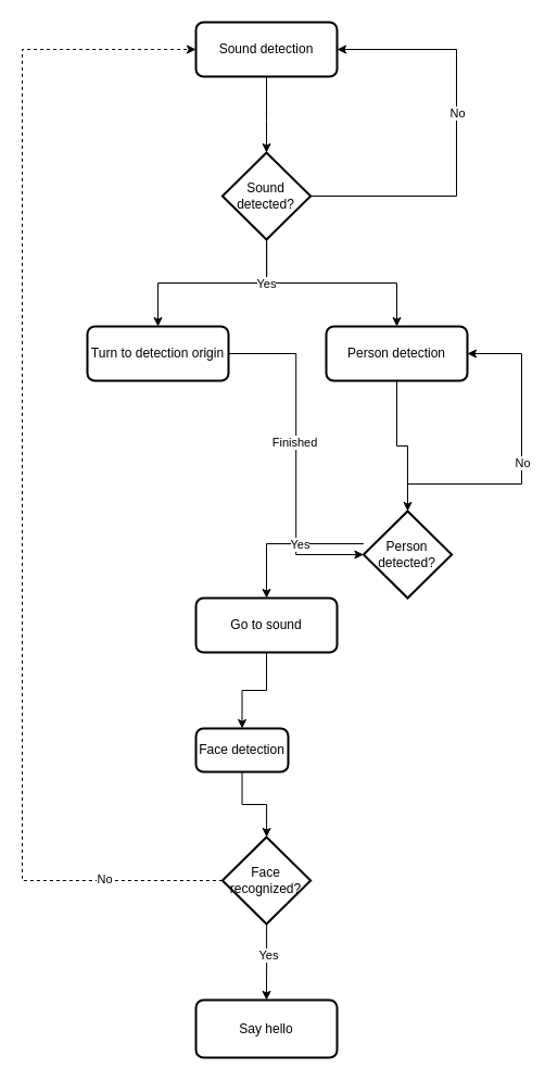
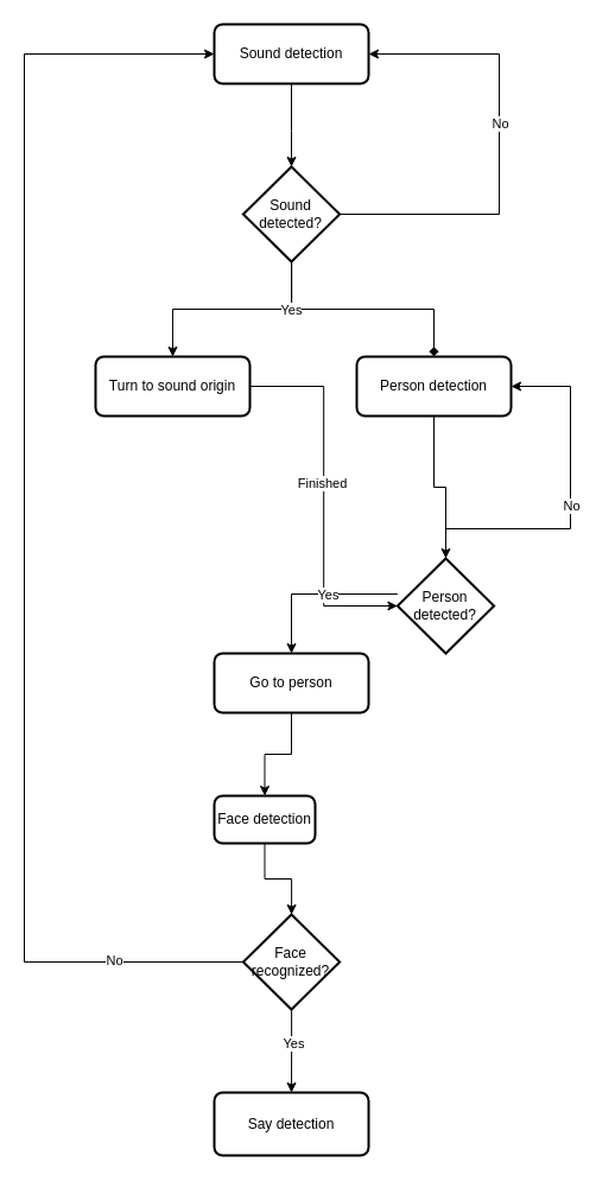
  <mxCell id="0" />
  <mxCell id="1" parent="0" />
- <mxCell id="2" style="edgeStyle=orthogonalEdgeStyle;rounded=0;orthogonalLoop=1;jettySize=auto;html=1;entryX=0.5;entryY=0;entryDx=0;entryDy=0;" parent="1" source="15" target="17" edge="1"><mxGeometry relative="1" as="geometry"><Array as="points"><mxPoint x="245" y="260" /><mxPoint x="365" y="260" /></Array></mxGeometry></mxCell>
+ <mxCell id="2" style="edgeStyle=orthogonalEdgeStyle;rounded=0;orthogonalLoop=1;jettySize=auto;html=1;entryX=0.5;entryY=0;entryDx=0;entryDy=0;endArrow=diamond;" parent="1" source="15" target="17" edge="1"><mxGeometry relative="1" as="geometry"><Array as="points"><mxPoint x="245" y="260" /><mxPoint x="365" y="260" /></Array></mxGeometry></mxCell>
  <mxCell id="3" style="edgeStyle=orthogonalEdgeStyle;rounded=0;orthogonalLoop=1;jettySize=auto;html=1;entryX=0.5;entryY=0;entryDx=0;entryDy=0;entryPerimeter=0;" parent="1" source="4" target="15" edge="1"><mxGeometry relative="1" as="geometry"><Array as="points"><mxPoint x="245" y="110" /><mxPoint x="245" y="110" /></Array></mxGeometry></mxCell>
  <mxCell id="4" value="Sound detection" style="rounded=1;whiteSpace=wrap;html=1;absoluteArcSize=1;arcSize=14;strokeWidth=2;" parent="1" vertex="1"><mxGeometry x="180" y="20" width="130" height="50" as="geometry" /></mxCell>
  <mxCell id="5" style="edgeStyle=orthogonalEdgeStyle;rounded=0;orthogonalLoop=1;jettySize=auto;html=1;entryX=0;entryY=0.5;entryDx=0;entryDy=0;entryPerimeter=0;" parent="1" source="7" target="22" edge="1"><mxGeometry relative="1" as="geometry" /></mxCell>
  <mxCell id="6" value="Finished" style="edgeLabel;html=1;align=center;verticalAlign=middle;resizable=0;points=[];" parent="5" vertex="1" connectable="0"><mxGeometry x="-0.071" y="-2" relative="1" as="geometry"><mxPoint as="offset" /></mxGeometry></mxCell>
- <mxCell id="7" value="Turn to detection origin" style="rounded=1;whiteSpace=wrap;html=1;absoluteArcSize=1;arcSize=14;strokeWidth=2;" parent="1" vertex="1"><mxGeometry x="80" y="300" width="130" height="50" as="geometry" /></mxCell>
+ <mxCell id="7" value="Turn to sound origin" style="rounded=1;whiteSpace=wrap;html=1;absoluteArcSize=1;arcSize=14;strokeWidth=2;" parent="1" vertex="1"><mxGeometry x="80" y="300" width="130" height="50" as="geometry" /></mxCell>
  <mxCell id="8" style="edgeStyle=orthogonalEdgeStyle;rounded=0;orthogonalLoop=1;jettySize=auto;html=1;entryX=0.5;entryY=0;entryDx=0;entryDy=0;" parent="1" source="9" target="29" edge="1"><mxGeometry relative="1" as="geometry" /></mxCell>
- <mxCell id="9" value="Go to sound" style="rounded=1;whiteSpace=wrap;html=1;absoluteArcSize=1;arcSize=14;strokeWidth=2;" parent="1" vertex="1"><mxGeometry x="180.01" y="550" width="130" height="50" as="geometry" /></mxCell>
- <mxCell id="10" value="Say hello" style="rounded=1;whiteSpace=wrap;html=1;absoluteArcSize=1;arcSize=14;strokeWidth=2;" parent="1" vertex="1"><mxGeometry x="180.01" y="920" width="130" height="53" as="geometry" /></mxCell>
+ <mxCell id="9" value="Go to person" style="rounded=1;whiteSpace=wrap;html=1;absoluteArcSize=1;arcSize=14;strokeWidth=2;" parent="1" vertex="1"><mxGeometry x="180.01" y="550" width="130" height="50" as="geometry" /></mxCell>
+ <mxCell id="10" value="Say detection" style="rounded=1;whiteSpace=wrap;html=1;absoluteArcSize=1;arcSize=14;strokeWidth=2;" parent="1" vertex="1"><mxGeometry x="180.01" y="920" width="130" height="53" as="geometry" /></mxCell>
  <mxCell id="11" style="edgeStyle=orthogonalEdgeStyle;rounded=0;orthogonalLoop=1;jettySize=auto;html=1;entryX=1;entryY=0.5;entryDx=0;entryDy=0;" parent="1" source="15" target="4" edge="1"><mxGeometry relative="1" as="geometry"><Array as="points"><mxPoint x="420" y="180" /><mxPoint x="420" y="45" /></Array></mxGeometry></mxCell>
  <mxCell id="12" value="No" style="edgeLabel;html=1;align=center;verticalAlign=middle;resizable=0;points=[];" parent="11" vertex="1" connectable="0"><mxGeometry x="0.113" relative="1" as="geometry"><mxPoint as="offset" /></mxGeometry></mxCell>
  <mxCell id="13" style="edgeStyle=orthogonalEdgeStyle;rounded=0;orthogonalLoop=1;jettySize=auto;html=1;entryX=0.5;entryY=0;entryDx=0;entryDy=0;" parent="1" source="15" target="7" edge="1"><mxGeometry relative="1" as="geometry"><mxPoint x="245.005" y="280" as="targetPoint" /></mxGeometry></mxCell>
  <mxCell id="14" value="Yes" style="edgeLabel;html=1;align=center;verticalAlign=middle;resizable=0;points=[];" parent="13" vertex="1" connectable="0"><mxGeometry x="-0.14" y="-1" relative="1" as="geometry"><mxPoint x="36" y="1" as="offset" /></mxGeometry></mxCell>
  <mxCell id="15" value="Sound detected?" style="strokeWidth=2;html=1;shape=mxgraph.flowchart.decision;whiteSpace=wrap;" parent="1" vertex="1"><mxGeometry x="204.38" y="140" width="81.25" height="80" as="geometry" /></mxCell>
  <mxCell id="16" style="edgeStyle=orthogonalEdgeStyle;rounded=0;orthogonalLoop=1;jettySize=auto;html=1;entryX=0.5;entryY=0;entryDx=0;entryDy=0;entryPerimeter=0;" parent="1" source="17" target="22" edge="1"><mxGeometry relative="1" as="geometry" /></mxCell>
  <mxCell id="17" value="Person detection" style="rounded=1;whiteSpace=wrap;html=1;absoluteArcSize=1;arcSize=14;strokeWidth=2;" parent="1" vertex="1"><mxGeometry x="300" y="300" width="130" height="50" as="geometry" /></mxCell>
  <mxCell id="18" style="edgeStyle=orthogonalEdgeStyle;rounded=0;orthogonalLoop=1;jettySize=auto;html=1;entryX=0.5;entryY=0;entryDx=0;entryDy=0;" parent="1" source="22" target="9" edge="1"><mxGeometry relative="1" as="geometry"><Array as="points"><mxPoint x="365" y="500" /><mxPoint x="245" y="500" /></Array></mxGeometry></mxCell>
  <mxCell id="19" value="Yes" style="edgeLabel;html=1;align=center;verticalAlign=middle;resizable=0;points=[];" parent="18" vertex="1" connectable="0"><mxGeometry x="-0.151" relative="1" as="geometry"><mxPoint as="offset" /></mxGeometry></mxCell>
  <mxCell id="20" style="edgeStyle=orthogonalEdgeStyle;rounded=0;orthogonalLoop=1;jettySize=auto;html=1;entryX=1;entryY=0.5;entryDx=0;entryDy=0;" parent="1" source="22" target="17" edge="1"><mxGeometry relative="1" as="geometry"><Array as="points"><mxPoint x="480" y="445" /><mxPoint x="480" y="325" /></Array></mxGeometry></mxCell>
  <mxCell id="21" value="No" style="edgeLabel;html=1;align=center;verticalAlign=middle;resizable=0;points=[];" parent="20" vertex="1" connectable="0"><mxGeometry x="-0.001" relative="1" as="geometry"><mxPoint as="offset" /></mxGeometry></mxCell>
  <mxCell id="22" value="Person detected?" style="strokeWidth=2;html=1;shape=mxgraph.flowchart.decision;whiteSpace=wrap;" parent="1" vertex="1"><mxGeometry x="334.37" y="470" width="81.25" height="80" as="geometry" /></mxCell>
  <mxCell id="23" style="edgeStyle=orthogonalEdgeStyle;rounded=0;orthogonalLoop=1;jettySize=auto;html=1;" parent="1" source="27" target="10" edge="1"><mxGeometry relative="1" as="geometry" /></mxCell>
  <mxCell id="24" value="Yes" style="edgeLabel;html=1;align=center;verticalAlign=middle;resizable=0;points=[];" parent="23" vertex="1" connectable="0"><mxGeometry x="-0.201" y="1" relative="1" as="geometry"><mxPoint as="offset" /></mxGeometry></mxCell>
- <mxCell id="25" style="edgeStyle=orthogonalEdgeStyle;rounded=0;orthogonalLoop=1;jettySize=auto;html=1;entryX=0;entryY=0.5;entryDx=0;entryDy=0;dashed=1;" parent="1" source="27" target="4" edge="1"><mxGeometry relative="1" as="geometry"><Array as="points"><mxPoint x="20" y="810" /><mxPoint x="20" y="45" /></Array></mxGeometry></mxCell>
+ <mxCell id="25" style="edgeStyle=orthogonalEdgeStyle;rounded=0;orthogonalLoop=1;jettySize=auto;html=1;entryX=0;entryY=0.5;entryDx=0;entryDy=0;" parent="1" source="27" target="4" edge="1"><mxGeometry relative="1" as="geometry"><Array as="points"><mxPoint x="20" y="810" /><mxPoint x="20" y="45" /></Array></mxGeometry></mxCell>
  <mxCell id="26" value="No" style="edgeLabel;html=1;align=center;verticalAlign=middle;resizable=0;points=[];" parent="25" vertex="1" connectable="0"><mxGeometry x="-0.803" y="-2" relative="1" as="geometry"><mxPoint as="offset" /></mxGeometry></mxCell>
  <mxCell id="27" value="Face recognized?" style="strokeWidth=2;html=1;shape=mxgraph.flowchart.decision;whiteSpace=wrap;" parent="1" vertex="1"><mxGeometry x="204.38" y="770" width="81.25" height="80" as="geometry" /></mxCell>
  <mxCell id="28" style="edgeStyle=orthogonalEdgeStyle;rounded=0;orthogonalLoop=1;jettySize=auto;html=1;" parent="1" source="29" target="27" edge="1"><mxGeometry relative="1" as="geometry" /></mxCell>
  <mxCell id="29" value="Face detection" style="rounded=1;whiteSpace=wrap;html=1;absoluteArcSize=1;arcSize=14;strokeWidth=2;" parent="1" vertex="1"><mxGeometry x="180" y="670" width="85" height="40" as="geometry" /></mxCell>
